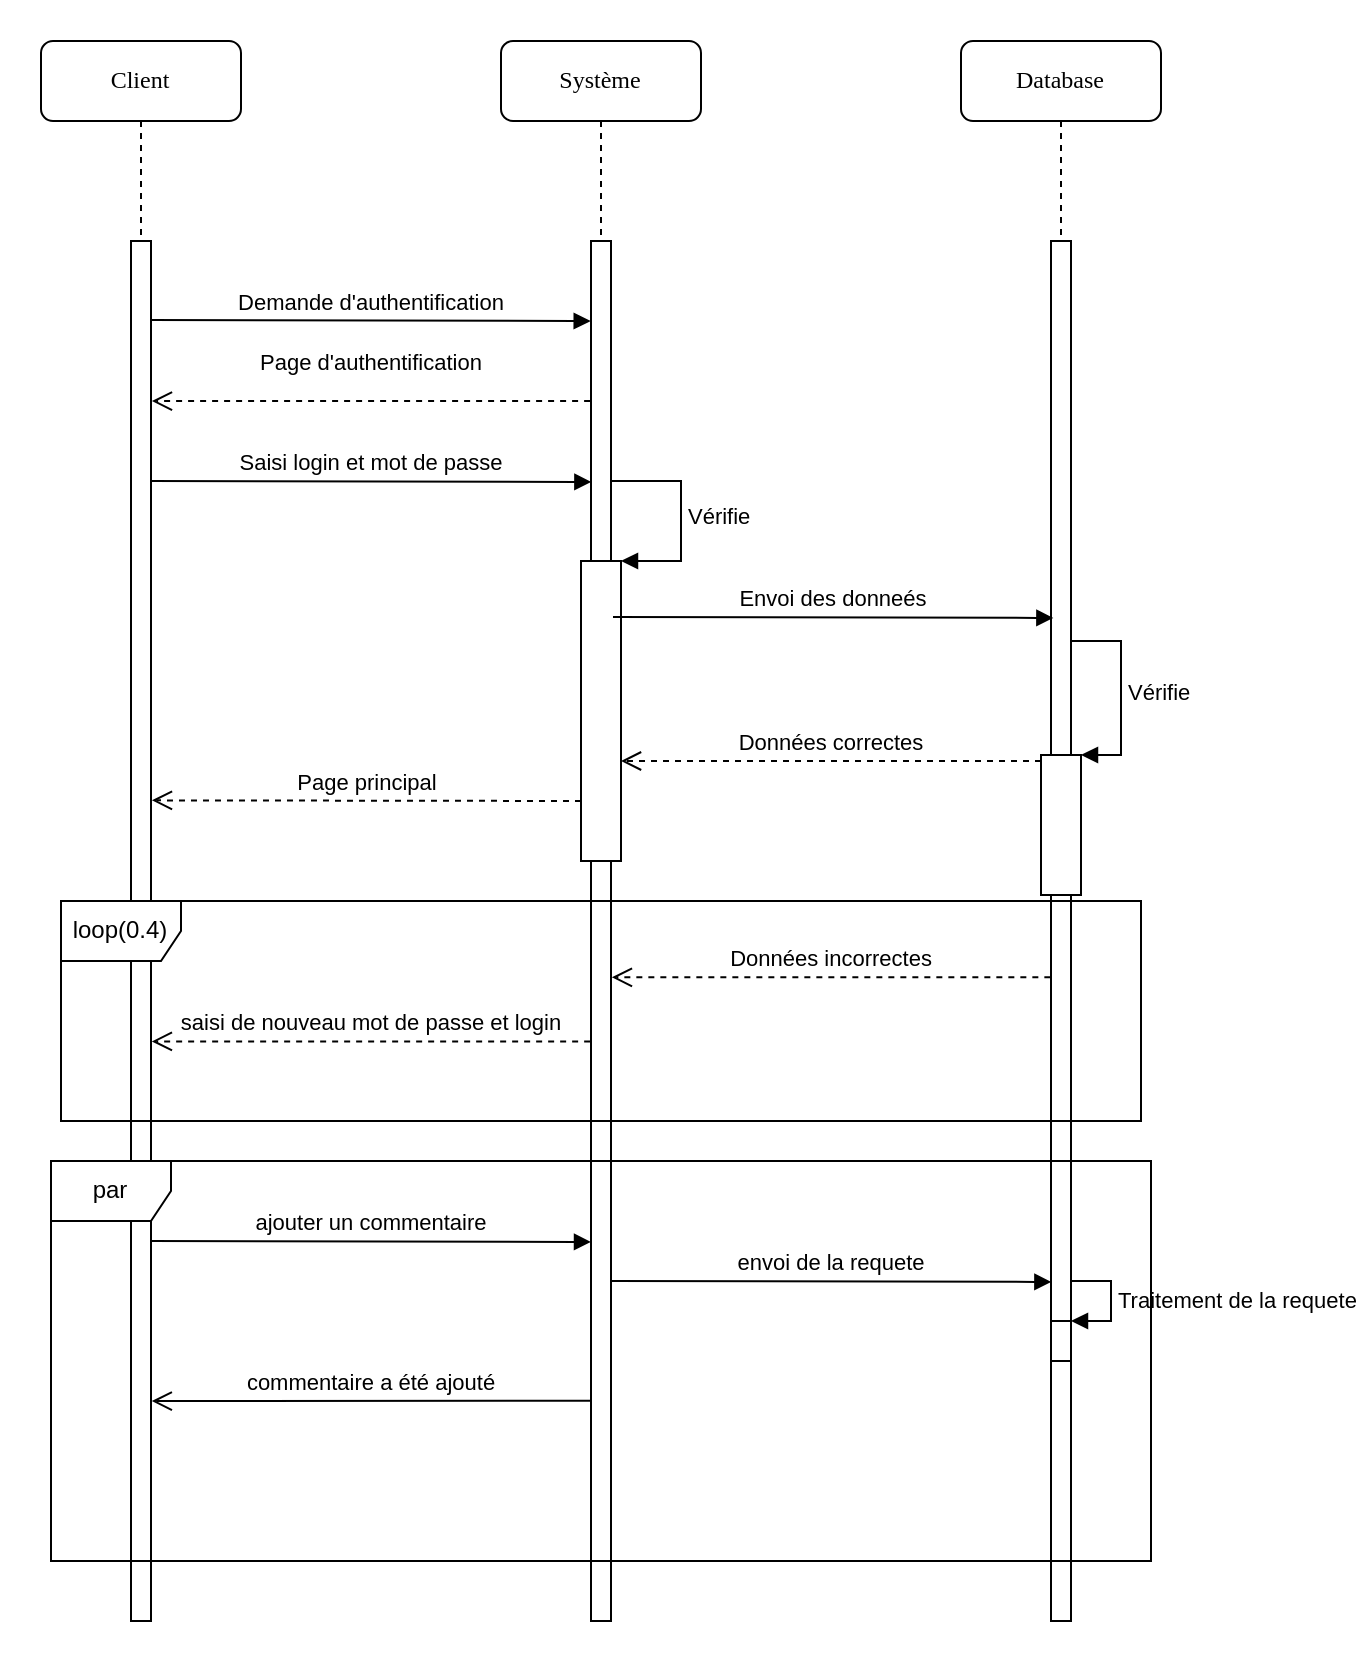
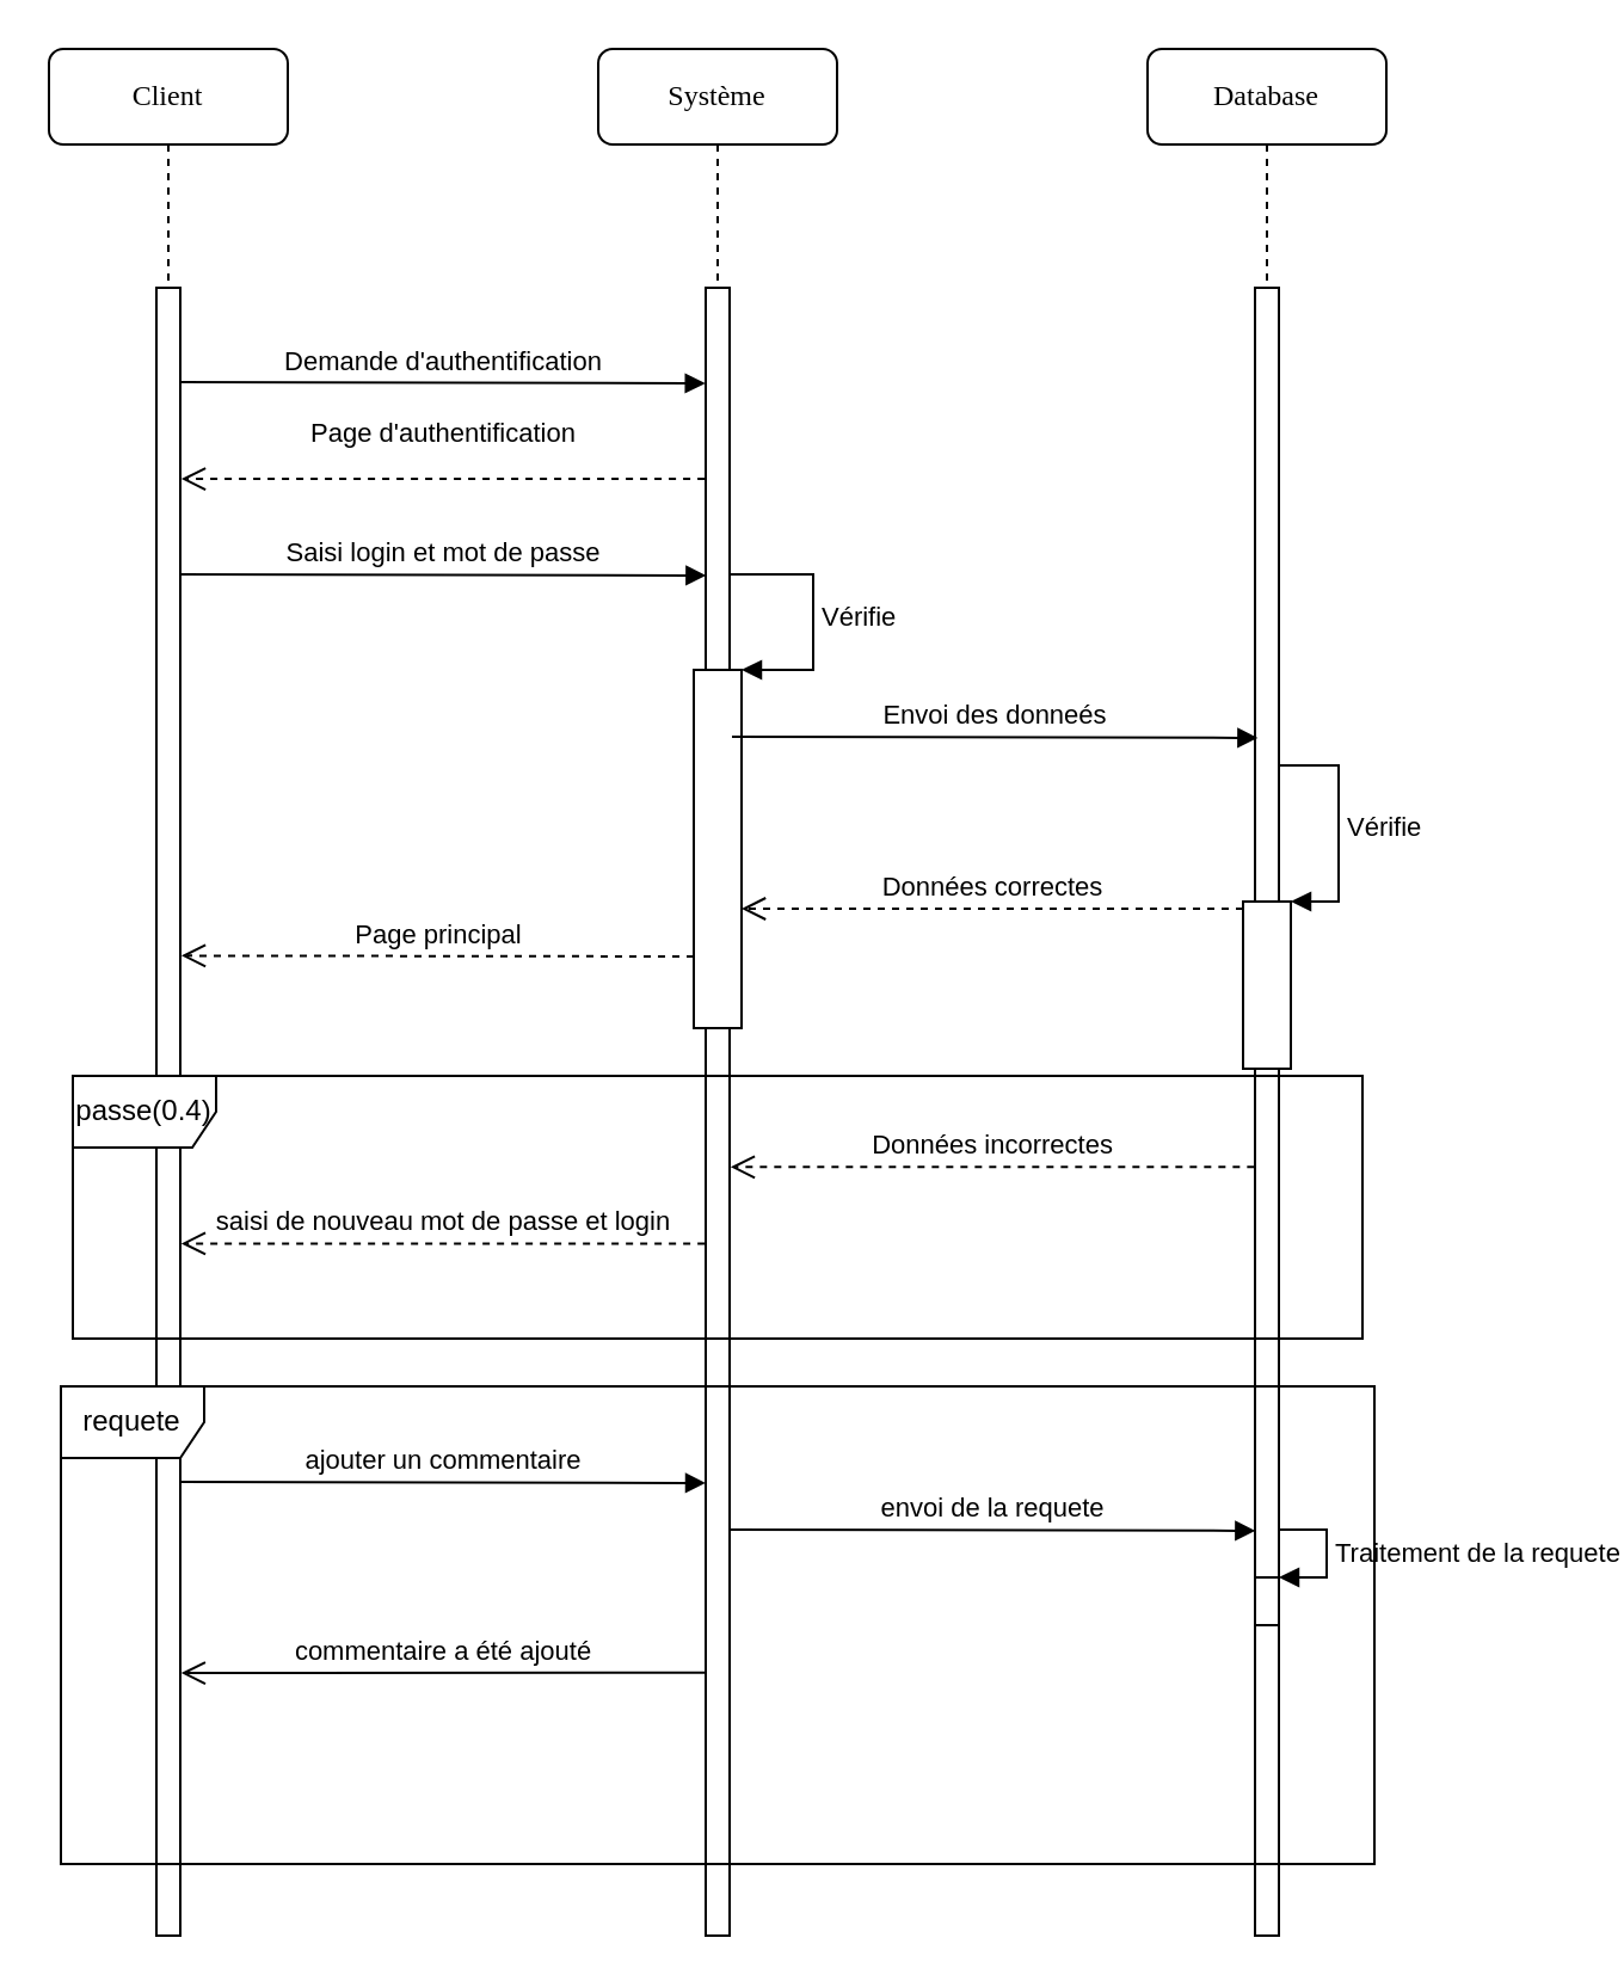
  <mxCell id="0" />
  <mxCell id="1" parent="0" />
  <mxCell id="2" value="Système" style="shape=umlLifeline;perimeter=lifelinePerimeter;whiteSpace=wrap;html=1;container=1;collapsible=0;recursiveResize=0;outlineConnect=0;rounded=1;shadow=0;comic=0;labelBackgroundColor=none;strokeWidth=1;fontFamily=Verdana;fontSize=12;align=center;" parent="1" vertex="1"><mxGeometry x="250" y="20" width="100" height="580" as="geometry" /></mxCell>
  <mxCell id="3" value="" style="html=1;points=[];perimeter=orthogonalPerimeter;rounded=0;shadow=0;comic=0;labelBackgroundColor=none;strokeWidth=1;fontFamily=Verdana;fontSize=12;align=center;" parent="2" vertex="1"><mxGeometry x="45" y="100" width="10" height="460" as="geometry" /></mxCell>
  <mxCell id="4" value="" style="html=1;points=[];perimeter=orthogonalPerimeter;" parent="2" vertex="1"><mxGeometry x="40" y="260" width="20" height="150" as="geometry" /></mxCell>
  <mxCell id="5" value="Vérifie" style="edgeStyle=orthogonalEdgeStyle;html=1;align=left;spacingLeft=2;endArrow=block;rounded=0;entryX=1;entryY=0;strokeColor=#000000;" parent="2" target="4" edge="1"><mxGeometry relative="1" as="geometry"><mxPoint x="55" y="220" as="sourcePoint" /><Array as="points"><mxPoint x="90" y="220" /><mxPoint x="90" y="260" /></Array></mxGeometry></mxCell>
  <mxCell id="6" value="Database" style="shape=umlLifeline;perimeter=lifelinePerimeter;whiteSpace=wrap;html=1;container=1;collapsible=0;recursiveResize=0;outlineConnect=0;rounded=1;shadow=0;comic=0;labelBackgroundColor=none;strokeWidth=1;fontFamily=Verdana;fontSize=12;align=center;" parent="1" vertex="1"><mxGeometry x="480" y="20" width="100" height="790" as="geometry" /></mxCell>
  <mxCell id="7" value="" style="html=1;points=[];perimeter=orthogonalPerimeter;rounded=0;shadow=0;comic=0;labelBackgroundColor=none;strokeWidth=1;fontFamily=Verdana;fontSize=12;align=center;" parent="6" vertex="1"><mxGeometry x="45" y="100" width="10" height="460" as="geometry" /></mxCell>
  <mxCell id="8" value="" style="html=1;points=[];perimeter=orthogonalPerimeter;" parent="6" vertex="1"><mxGeometry x="40" y="357" width="20" height="70" as="geometry" /></mxCell>
  <mxCell id="9" value="Vérifie" style="edgeStyle=orthogonalEdgeStyle;html=1;align=left;spacingLeft=2;endArrow=block;rounded=0;entryX=1;entryY=0;strokeColor=#000000;" parent="6" target="8" edge="1"><mxGeometry relative="1" as="geometry"><mxPoint x="55" y="300" as="sourcePoint" /><Array as="points"><mxPoint x="80" y="300" /><mxPoint x="80" y="357" /></Array></mxGeometry></mxCell>
  <mxCell id="10" value="&lt;span style=&quot;color: rgba(0 , 0 , 0 , 0) ; font-family: monospace ; font-size: 0px&quot;&gt;%3CmxGraphModel%3E%3Croot%3E%3CmxCell%20id%3D%220%22%2F%3E%3CmxCell%20id%3D%221%22%20parent%3D%220%22%2F%3E%3CmxCell%20id%3D%222%22%20value%3D%22Client%22%20style%3D%22shape%3DumlLifeline%3Bperimeter%3DlifelinePerimeter%3BwhiteSpace%3Dwrap%3Bhtml%3D1%3Bcontainer%3D1%3Bcollapsible%3D0%3BrecursiveResize%3D0%3BoutlineConnect%3D0%3Brounded%3D1%3Bshadow%3D0%3Bcomic%3D0%3BlabelBackgroundColor%3Dnone%3BstrokeWidth%3D1%3BfontFamily%3DVerdana%3BfontSize%3D12%3Balign%3Dcenter%3B%22%20vertex%3D%221%22%20parent%3D%221%22%3E%3CmxGeometry%20x%3D%22220%22%20y%3D%22100%22%20width%3D%22100%22%20height%3D%22600%22%20as%3D%22geometry%22%2F%3E%3C%2FmxCell%3E%3CmxCell%20id%3D%223%22%20value%3D%22%22%20style%3D%22html%3D1%3Bpoints%3D%5B%5D%3Bperimeter%3DorthogonalPerimeter%3Brounded%3D0%3Bshadow%3D0%3Bcomic%3D0%3BlabelBackgroundColor%3Dnone%3BstrokeWidth%3D1%3BfontFamily%3DVerdana%3BfontSize%3D12%3Balign%3Dcenter%3B%22%20vertex%3D%221%22%20parent%3D%222%22%3E%3CmxGeometry%20x%3D%2245%22%20y%3D%22100%22%20width%3D%2210%22%20height%3D%22460%22%20as%3D%22geometry%22%2F%3E%3C%2FmxCell%3E%3CmxCell%20id%3D%224%22%20value%3D%22%22%20style%3D%22html%3D1%3Bpoints%3D%5B%5D%3Bperimeter%3DorthogonalPerimeter%3B%22%20vertex%3D%221%22%20parent%3D%222%22%3E%3CmxGeometry%20x%3D%2245%22%20y%3D%22560%22%20width%3D%2210%22%20height%3D%2240%22%20as%3D%22geometry%22%2F%3E%3C%2FmxCell%3E%3C%2Froot%3E%3C%2FmxGraphModel%3E&lt;/span&gt;" style="html=1;points=[];perimeter=orthogonalPerimeter;" parent="6" vertex="1"><mxGeometry x="45" y="560" width="10" height="230" as="geometry" /></mxCell>
  <mxCell id="11" value="" style="html=1;points=[];perimeter=orthogonalPerimeter;" parent="6" vertex="1"><mxGeometry x="40" y="357" width="20" height="70" as="geometry" /></mxCell>
  <mxCell id="12" value="" style="html=1;points=[];perimeter=orthogonalPerimeter;" parent="6" vertex="1"><mxGeometry x="45" y="640" width="10" height="20" as="geometry" /></mxCell>
  <mxCell id="13" value="Traitement de la requete" style="edgeStyle=orthogonalEdgeStyle;html=1;align=left;spacingLeft=2;endArrow=block;rounded=0;entryX=1;entryY=0;" parent="6" target="12" edge="1"><mxGeometry relative="1" as="geometry"><mxPoint x="55" y="620" as="sourcePoint" /><Array as="points"><mxPoint x="75" y="620" /></Array></mxGeometry></mxCell>
  <mxCell id="14" value="Client" style="shape=umlLifeline;perimeter=lifelinePerimeter;whiteSpace=wrap;html=1;container=1;collapsible=0;recursiveResize=0;outlineConnect=0;rounded=1;shadow=0;comic=0;labelBackgroundColor=none;strokeWidth=1;fontFamily=Verdana;fontSize=12;align=center;" parent="1" vertex="1"><mxGeometry x="20" y="20" width="100" height="790" as="geometry" /></mxCell>
  <mxCell id="15" value="" style="html=1;points=[];perimeter=orthogonalPerimeter;rounded=0;shadow=0;comic=0;labelBackgroundColor=none;strokeWidth=1;fontFamily=Verdana;fontSize=12;align=center;" parent="14" vertex="1"><mxGeometry x="45" y="100" width="10" height="460" as="geometry" /></mxCell>
  <mxCell id="16" value="&lt;span style=&quot;color: rgba(0 , 0 , 0 , 0) ; font-family: monospace ; font-size: 0px&quot;&gt;%3CmxGraphModel%3E%3Croot%3E%3CmxCell%20id%3D%220%22%2F%3E%3CmxCell%20id%3D%221%22%20parent%3D%220%22%2F%3E%3CmxCell%20id%3D%222%22%20value%3D%22Client%22%20style%3D%22shape%3DumlLifeline%3Bperimeter%3DlifelinePerimeter%3BwhiteSpace%3Dwrap%3Bhtml%3D1%3Bcontainer%3D1%3Bcollapsible%3D0%3BrecursiveResize%3D0%3BoutlineConnect%3D0%3Brounded%3D1%3Bshadow%3D0%3Bcomic%3D0%3BlabelBackgroundColor%3Dnone%3BstrokeWidth%3D1%3BfontFamily%3DVerdana%3BfontSize%3D12%3Balign%3Dcenter%3B%22%20vertex%3D%221%22%20parent%3D%221%22%3E%3CmxGeometry%20x%3D%22220%22%20y%3D%22100%22%20width%3D%22100%22%20height%3D%22600%22%20as%3D%22geometry%22%2F%3E%3C%2FmxCell%3E%3CmxCell%20id%3D%223%22%20value%3D%22%22%20style%3D%22html%3D1%3Bpoints%3D%5B%5D%3Bperimeter%3DorthogonalPerimeter%3Brounded%3D0%3Bshadow%3D0%3Bcomic%3D0%3BlabelBackgroundColor%3Dnone%3BstrokeWidth%3D1%3BfontFamily%3DVerdana%3BfontSize%3D12%3Balign%3Dcenter%3B%22%20vertex%3D%221%22%20parent%3D%222%22%3E%3CmxGeometry%20x%3D%2245%22%20y%3D%22100%22%20width%3D%2210%22%20height%3D%22460%22%20as%3D%22geometry%22%2F%3E%3C%2FmxCell%3E%3CmxCell%20id%3D%224%22%20value%3D%22%22%20style%3D%22html%3D1%3Bpoints%3D%5B%5D%3Bperimeter%3DorthogonalPerimeter%3B%22%20vertex%3D%221%22%20parent%3D%222%22%3E%3CmxGeometry%20x%3D%2245%22%20y%3D%22560%22%20width%3D%2210%22%20height%3D%2240%22%20as%3D%22geometry%22%2F%3E%3C%2FmxCell%3E%3C%2Froot%3E%3C%2FmxGraphModel%3E&lt;/span&gt;" style="html=1;points=[];perimeter=orthogonalPerimeter;" parent="14" vertex="1"><mxGeometry x="45" y="560" width="10" height="230" as="geometry" /></mxCell>
  <mxCell id="17" value="Page d'authentification" style="html=1;verticalAlign=bottom;endArrow=open;dashed=1;endSize=8;strokeColor=#000000;entryX=1.045;entryY=0.174;entryDx=0;entryDy=0;entryPerimeter=0;exitX=-0.045;exitY=0.174;exitDx=0;exitDy=0;exitPerimeter=0;" parent="1" source="3" target="15" edge="1"><mxGeometry y="-10" relative="1" as="geometry"><mxPoint x="290" y="200" as="sourcePoint" /><mxPoint x="80" y="200" as="targetPoint" /><mxPoint as="offset" /></mxGeometry></mxCell>
  <mxCell id="18" value="Demande d'authentification" style="html=1;verticalAlign=bottom;endArrow=block;strokeColor=#000000;entryX=-0.014;entryY=0.087;entryDx=0;entryDy=0;entryPerimeter=0;exitX=0.967;exitY=0.086;exitDx=0;exitDy=0;exitPerimeter=0;" parent="1" source="15" target="3" edge="1"><mxGeometry width="80" relative="1" as="geometry"><mxPoint x="80" y="160" as="sourcePoint" /><mxPoint x="290" y="160" as="targetPoint" /></mxGeometry></mxCell>
  <mxCell id="19" value="Saisi login et mot de passe" style="html=1;verticalAlign=bottom;endArrow=block;strokeColor=#000000;entryX=-0.014;entryY=0.087;entryDx=0;entryDy=0;entryPerimeter=0;exitX=0.967;exitY=0.086;exitDx=0;exitDy=0;exitPerimeter=0;" parent="1" edge="1"><mxGeometry width="80" relative="1" as="geometry"><mxPoint x="75" y="240" as="sourcePoint" /><mxPoint x="295.19" y="240.46" as="targetPoint" /></mxGeometry></mxCell>
  <mxCell id="20" value="Envoi des donneés" style="html=1;verticalAlign=bottom;endArrow=block;strokeColor=#000000;entryX=-0.014;entryY=0.087;entryDx=0;entryDy=0;entryPerimeter=0;exitX=0.967;exitY=0.086;exitDx=0;exitDy=0;exitPerimeter=0;" parent="1" edge="1"><mxGeometry width="80" relative="1" as="geometry"><mxPoint x="306" y="308" as="sourcePoint" /><mxPoint x="526.19" y="308.46" as="targetPoint" /></mxGeometry></mxCell>
  <mxCell id="21" value="Données correctes" style="html=1;verticalAlign=bottom;endArrow=open;dashed=1;endSize=8;strokeColor=#000000;" parent="1" edge="1"><mxGeometry relative="1" as="geometry"><mxPoint x="520" y="380" as="sourcePoint" /><mxPoint x="310" y="380" as="targetPoint" /></mxGeometry></mxCell>
  <mxCell id="22" value="Page principal" style="html=1;verticalAlign=bottom;endArrow=open;dashed=1;endSize=8;strokeColor=#000000;entryX=1.046;entryY=0.608;entryDx=0;entryDy=0;entryPerimeter=0;" parent="1" target="15" edge="1"><mxGeometry relative="1" as="geometry"><mxPoint x="290" y="400" as="sourcePoint" /><mxPoint x="80" y="400" as="targetPoint" /></mxGeometry></mxCell>
  <mxCell id="23" value="Données incorrectes" style="html=1;verticalAlign=bottom;endArrow=open;dashed=1;endSize=8;strokeColor=#000000;exitX=-0.033;exitY=0.783;exitDx=0;exitDy=0;exitPerimeter=0;entryX=1.043;entryY=0.783;entryDx=0;entryDy=0;entryPerimeter=0;" parent="1" edge="1"><mxGeometry relative="1" as="geometry"><mxPoint x="524.67" y="488.18" as="sourcePoint" /><mxPoint x="305.43" y="488.18" as="targetPoint" /></mxGeometry></mxCell>
  <mxCell id="24" value="saisi de nouveau mot de passe et login" style="html=1;verticalAlign=bottom;endArrow=open;dashed=1;endSize=8;strokeColor=#000000;exitX=-0.043;exitY=0.87;exitDx=0;exitDy=0;exitPerimeter=0;entryX=1.041;entryY=0.87;entryDx=0;entryDy=0;entryPerimeter=0;" parent="1" source="3" target="15" edge="1"><mxGeometry relative="1" as="geometry"><mxPoint x="290" y="520" as="sourcePoint" /><mxPoint x="80" y="520" as="targetPoint" /></mxGeometry></mxCell>
- <mxCell id="25" value="loop(0.4)" style="shape=umlFrame;whiteSpace=wrap;html=1;" parent="1" vertex="1"><mxGeometry x="30" y="450" width="540" height="110" as="geometry" /></mxCell>
+ <mxCell id="25" value="passe(0.4)" style="shape=umlFrame;whiteSpace=wrap;html=1;" parent="1" vertex="1"><mxGeometry x="30" y="450" width="540" height="110" as="geometry" /></mxCell>
  <mxCell id="26" value="&lt;span style=&quot;color: rgba(0 , 0 , 0 , 0) ; font-family: monospace ; font-size: 0px&quot;&gt;%3CmxGraphModel%3E%3Croot%3E%3CmxCell%20id%3D%220%22%2F%3E%3CmxCell%20id%3D%221%22%20parent%3D%220%22%2F%3E%3CmxCell%20id%3D%222%22%20value%3D%22Client%22%20style%3D%22shape%3DumlLifeline%3Bperimeter%3DlifelinePerimeter%3BwhiteSpace%3Dwrap%3Bhtml%3D1%3Bcontainer%3D1%3Bcollapsible%3D0%3BrecursiveResize%3D0%3BoutlineConnect%3D0%3Brounded%3D1%3Bshadow%3D0%3Bcomic%3D0%3BlabelBackgroundColor%3Dnone%3BstrokeWidth%3D1%3BfontFamily%3DVerdana%3BfontSize%3D12%3Balign%3Dcenter%3B%22%20vertex%3D%221%22%20parent%3D%221%22%3E%3CmxGeometry%20x%3D%22220%22%20y%3D%22100%22%20width%3D%22100%22%20height%3D%22600%22%20as%3D%22geometry%22%2F%3E%3C%2FmxCell%3E%3CmxCell%20id%3D%223%22%20value%3D%22%22%20style%3D%22html%3D1%3Bpoints%3D%5B%5D%3Bperimeter%3DorthogonalPerimeter%3Brounded%3D0%3Bshadow%3D0%3Bcomic%3D0%3BlabelBackgroundColor%3Dnone%3BstrokeWidth%3D1%3BfontFamily%3DVerdana%3BfontSize%3D12%3Balign%3Dcenter%3B%22%20vertex%3D%221%22%20parent%3D%222%22%3E%3CmxGeometry%20x%3D%2245%22%20y%3D%22100%22%20width%3D%2210%22%20height%3D%22460%22%20as%3D%22geometry%22%2F%3E%3C%2FmxCell%3E%3CmxCell%20id%3D%224%22%20value%3D%22%22%20style%3D%22html%3D1%3Bpoints%3D%5B%5D%3Bperimeter%3DorthogonalPerimeter%3B%22%20vertex%3D%221%22%20parent%3D%222%22%3E%3CmxGeometry%20x%3D%2245%22%20y%3D%22560%22%20width%3D%2210%22%20height%3D%2240%22%20as%3D%22geometry%22%2F%3E%3C%2FmxCell%3E%3C%2Froot%3E%3C%2FmxGraphModel%3E&lt;/span&gt;" style="html=1;points=[];perimeter=orthogonalPerimeter;" parent="1" vertex="1"><mxGeometry x="295" y="580" width="10" height="230" as="geometry" /></mxCell>
  <mxCell id="27" value="ajouter un commentaire" style="html=1;verticalAlign=bottom;endArrow=block;strokeColor=#000000;entryX=-0.014;entryY=0.087;entryDx=0;entryDy=0;entryPerimeter=0;exitX=0.967;exitY=0.086;exitDx=0;exitDy=0;exitPerimeter=0;" parent="1" edge="1"><mxGeometry width="80" relative="1" as="geometry"><mxPoint x="74.81" y="620" as="sourcePoint" /><mxPoint x="295" y="620.46" as="targetPoint" /></mxGeometry></mxCell>
  <mxCell id="28" value="envoi de la requete" style="html=1;verticalAlign=bottom;endArrow=block;strokeColor=#000000;entryX=-0.014;entryY=0.087;entryDx=0;entryDy=0;entryPerimeter=0;exitX=0.967;exitY=0.086;exitDx=0;exitDy=0;exitPerimeter=0;" parent="1" edge="1"><mxGeometry width="80" relative="1" as="geometry"><mxPoint x="305" y="640" as="sourcePoint" /><mxPoint x="525.19" y="640.46" as="targetPoint" /></mxGeometry></mxCell>
  <mxCell id="29" value="commentaire a été ajouté" style="html=1;verticalAlign=bottom;endArrow=open;endSize=8;strokeColor=#000000;exitX=-0.044;exitY=0.521;exitDx=0;exitDy=0;exitPerimeter=0;entryX=1.038;entryY=0.522;entryDx=0;entryDy=0;entryPerimeter=0;" parent="1" source="26" target="16" edge="1"><mxGeometry relative="1" as="geometry"><mxPoint x="290" y="700" as="sourcePoint" /><mxPoint x="80" y="700" as="targetPoint" /></mxGeometry></mxCell>
- <mxCell id="30" value="par" style="shape=umlFrame;whiteSpace=wrap;html=1;" parent="1" vertex="1"><mxGeometry x="25" y="580" width="550" height="200" as="geometry" /></mxCell>
+ <mxCell id="30" value="requete" style="shape=umlFrame;whiteSpace=wrap;html=1;" parent="1" vertex="1"><mxGeometry x="25" y="580" width="550" height="200" as="geometry" /></mxCell>
